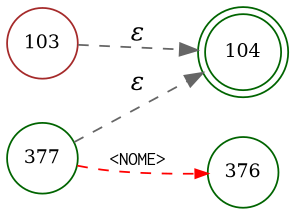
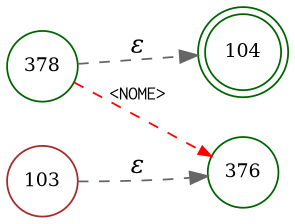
  digraph {
    rankdir=LR
    node [color=darkgreen fixedsize=true fontsize=11 shape=circle peripheries=1]
    edge [color=gray40 fontname="Times-Italic" style=dashed]
    n1 [label=104 shape=doublecircle width=.6 peripheries=""]
    n2 [color=brown label=103 width=.55]
    n3 [label=376 width=.55]
-   n4 [label=377 width=.55]
-   n2 -> n1 [label="&epsilon;"]
+   n4 [label=378 width=.55]
+   n2 -> n3 [label="&epsilon;"]
    n4 -> n1 [label="&epsilon;"]
    n4 -> n3 [arrowhead=normal arrowsize=.7 color=red fontname=Courier fontsize=11 label="<NOME>"]
  }
